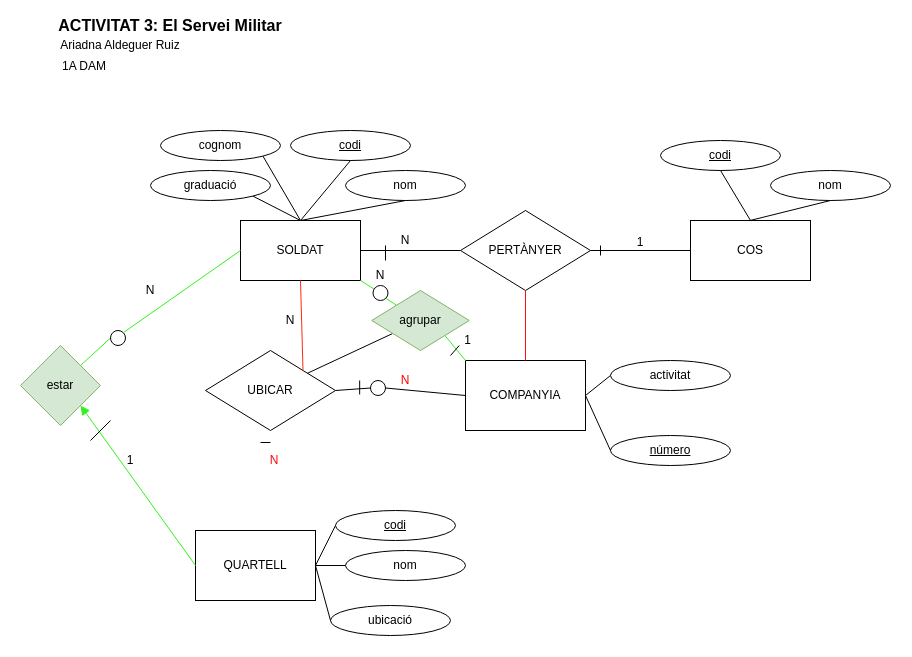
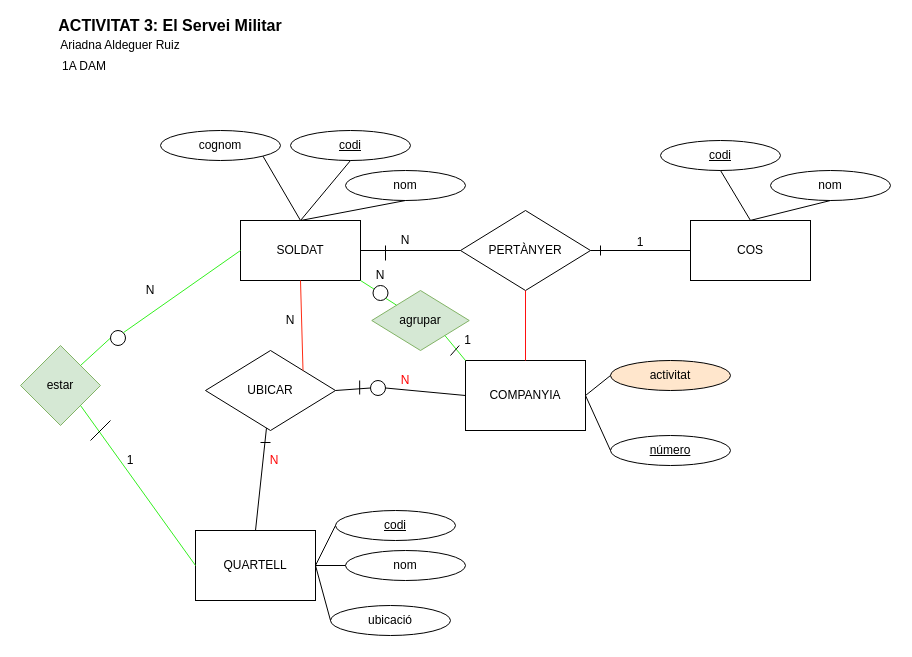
  <mxCell id="0" />
  <mxCell id="1" parent="0" />
  <mxCell id="2" value="SOLDAT" style="rounded=0;whiteSpace=wrap;html=1;" parent="1" vertex="1"><mxGeometry x="240" y="220" width="120" height="60" as="geometry" /></mxCell>
  <mxCell id="3" value="COS" style="rounded=0;whiteSpace=wrap;html=1;" parent="1" vertex="1"><mxGeometry x="690" y="220" width="120" height="60" as="geometry" /></mxCell>
  <mxCell id="4" value="COMPANYIA" style="rounded=0;whiteSpace=wrap;html=1;" parent="1" vertex="1"><mxGeometry x="465" y="360" width="120" height="70" as="geometry" /></mxCell>
  <mxCell id="5" value="PERTÀNYER" style="rhombus;whiteSpace=wrap;html=1;" parent="1" vertex="1"><mxGeometry x="460" y="210" width="130" height="80" as="geometry" /></mxCell>
  <mxCell id="6" value="" style="endArrow=none;html=1;entryX=0;entryY=0.5;entryDx=0;entryDy=0;exitX=1;exitY=0.5;exitDx=0;exitDy=0;" parent="1" source="2" target="5" edge="1"><mxGeometry width="50" height="50" relative="1" as="geometry"><mxPoint x="500" y="500" as="sourcePoint" /><mxPoint x="550" y="450" as="targetPoint" /></mxGeometry></mxCell>
  <mxCell id="7" value="" style="endArrow=none;html=1;entryX=0.5;entryY=0;entryDx=0;entryDy=0;exitX=0.5;exitY=1;exitDx=0;exitDy=0;fillColor=#f8cecc;strokeColor=#FF0F0F;" parent="1" source="5" target="4" edge="1"><mxGeometry width="50" height="50" relative="1" as="geometry"><mxPoint x="500" y="500" as="sourcePoint" /><mxPoint x="550" y="450" as="targetPoint" /></mxGeometry></mxCell>
  <mxCell id="8" value="" style="endArrow=none;html=1;entryX=0;entryY=0.5;entryDx=0;entryDy=0;exitX=1;exitY=0.5;exitDx=0;exitDy=0;" parent="1" source="5" target="3" edge="1"><mxGeometry width="50" height="50" relative="1" as="geometry"><mxPoint x="535" y="300" as="sourcePoint" /><mxPoint x="535" y="370" as="targetPoint" /></mxGeometry></mxCell>
  <mxCell id="9" value="nom" style="ellipse;whiteSpace=wrap;html=1;" parent="1" vertex="1"><mxGeometry x="345" y="170" width="120" height="30" as="geometry" /></mxCell>
  <mxCell id="10" value="&lt;u&gt;codi&lt;/u&gt;" style="ellipse;whiteSpace=wrap;html=1;" parent="1" vertex="1"><mxGeometry x="290" y="130" width="120" height="30" as="geometry" /></mxCell>
  <mxCell id="11" value="cognom" style="ellipse;whiteSpace=wrap;html=1;" parent="1" vertex="1"><mxGeometry x="160" y="130" width="120" height="30" as="geometry" /></mxCell>
- <mxCell id="12" value="graduació" style="ellipse;whiteSpace=wrap;html=1;" parent="1" vertex="1"><mxGeometry x="150" y="170" width="120" height="30" as="geometry" /></mxCell>
  <mxCell id="13" value="&lt;u&gt;codi&lt;/u&gt;" style="ellipse;whiteSpace=wrap;html=1;" parent="1" vertex="1"><mxGeometry x="660" y="140" width="120" height="30" as="geometry" /></mxCell>
  <mxCell id="14" value="nom" style="ellipse;whiteSpace=wrap;html=1;" parent="1" vertex="1"><mxGeometry x="770" y="170" width="120" height="30" as="geometry" /></mxCell>
- <mxCell id="15" value="activitat" style="ellipse;whiteSpace=wrap;html=1;" parent="1" vertex="1"><mxGeometry x="610" y="360" width="120" height="30" as="geometry" /></mxCell>
+ <mxCell id="15" value="activitat" style="ellipse;whiteSpace=wrap;html=1;fillColor=#ffe6cc;" parent="1" vertex="1"><mxGeometry x="610" y="360" width="120" height="30" as="geometry" /></mxCell>
  <mxCell id="16" value="&lt;u&gt;número&lt;/u&gt;" style="ellipse;whiteSpace=wrap;html=1;" parent="1" vertex="1"><mxGeometry x="610" y="435" width="120" height="30" as="geometry" /></mxCell>
  <mxCell id="17" value="" style="endArrow=none;html=1;entryX=0;entryY=0.5;entryDx=0;entryDy=0;exitX=1;exitY=0.5;exitDx=0;exitDy=0;" parent="1" source="4" target="15" edge="1"><mxGeometry width="50" height="50" relative="1" as="geometry"><mxPoint x="535" y="300" as="sourcePoint" /><mxPoint x="535" y="370" as="targetPoint" /></mxGeometry></mxCell>
  <mxCell id="18" value="" style="endArrow=none;html=1;entryX=0;entryY=0.5;entryDx=0;entryDy=0;exitX=1;exitY=0.5;exitDx=0;exitDy=0;" parent="1" source="4" target="16" edge="1"><mxGeometry width="50" height="50" relative="1" as="geometry"><mxPoint x="545" y="310" as="sourcePoint" /><mxPoint x="545" y="380" as="targetPoint" /></mxGeometry></mxCell>
  <mxCell id="19" value="" style="endArrow=none;html=1;entryX=0.5;entryY=0;entryDx=0;entryDy=0;exitX=0.5;exitY=1;exitDx=0;exitDy=0;" parent="1" source="13" target="3" edge="1"><mxGeometry width="50" height="50" relative="1" as="geometry"><mxPoint x="769.5" y="190" as="sourcePoint" /><mxPoint x="769.5" y="260" as="targetPoint" /></mxGeometry></mxCell>
  <mxCell id="20" value="" style="endArrow=none;html=1;entryX=0.5;entryY=1;entryDx=0;entryDy=0;exitX=0.5;exitY=1;exitDx=0;exitDy=0;" parent="1" target="14" edge="1"><mxGeometry width="50" height="50" relative="1" as="geometry"><mxPoint x="749.5" y="220" as="sourcePoint" /><mxPoint x="749.5" y="290" as="targetPoint" /></mxGeometry></mxCell>
  <mxCell id="21" value="" style="endArrow=none;html=1;entryX=0.5;entryY=1;entryDx=0;entryDy=0;exitX=0.5;exitY=0;exitDx=0;exitDy=0;" parent="1" source="2" target="9" edge="1"><mxGeometry width="50" height="50" relative="1" as="geometry"><mxPoint x="535" y="300" as="sourcePoint" /><mxPoint x="535" y="370" as="targetPoint" /></mxGeometry></mxCell>
  <mxCell id="22" value="" style="endArrow=none;html=1;entryX=0.5;entryY=1;entryDx=0;entryDy=0;exitX=0.5;exitY=0;exitDx=0;exitDy=0;" parent="1" source="2" target="10" edge="1"><mxGeometry width="50" height="50" relative="1" as="geometry"><mxPoint x="310" y="220" as="sourcePoint" /><mxPoint x="545" y="380" as="targetPoint" /></mxGeometry></mxCell>
  <mxCell id="23" value="" style="endArrow=none;html=1;entryX=1;entryY=1;entryDx=0;entryDy=0;exitX=0.5;exitY=0;exitDx=0;exitDy=0;" parent="1" source="2" target="11" edge="1"><mxGeometry width="50" height="50" relative="1" as="geometry"><mxPoint x="555" y="320" as="sourcePoint" /><mxPoint x="555" y="390" as="targetPoint" /></mxGeometry></mxCell>
- <mxCell id="24" value="" style="endArrow=none;html=1;entryX=1;entryY=1;entryDx=0;entryDy=0;exitX=0.5;exitY=0;exitDx=0;exitDy=0;" parent="1" source="2" target="12" edge="1"><mxGeometry width="50" height="50" relative="1" as="geometry"><mxPoint x="330" y="220" as="sourcePoint" /><mxPoint x="565" y="400" as="targetPoint" /></mxGeometry></mxCell>
  <mxCell id="25" value="UBICAR" style="rhombus;whiteSpace=wrap;html=1;" parent="1" vertex="1"><mxGeometry x="205" y="350" width="130" height="80" as="geometry" /></mxCell>
  <mxCell id="26" value="QUARTELL" style="rounded=0;whiteSpace=wrap;html=1;" parent="1" vertex="1"><mxGeometry x="195" y="530" width="120" height="70" as="geometry" /></mxCell>
  <mxCell id="27" value="" style="endArrow=none;html=1;entryX=1;entryY=0;entryDx=0;entryDy=0;exitX=0.5;exitY=1;exitDx=0;exitDy=0;fillColor=#f8cecc;strokeColor=#FF2C14;" parent="1" source="2" target="25" edge="1"><mxGeometry width="50" height="50" relative="1" as="geometry"><mxPoint x="535" y="300" as="sourcePoint" /><mxPoint x="535" y="370" as="targetPoint" /></mxGeometry></mxCell>
- <mxCell id="28" value="" style="endArrow=none;html=1;" parent="1" source="25" target="47" edge="1"><mxGeometry width="50" height="50" relative="1" as="geometry"><mxPoint x="370" y="370" as="sourcePoint" /><mxPoint x="370" y="440" as="targetPoint" /></mxGeometry></mxCell>
+ <mxCell id="28" value="" style="endArrow=none;html=1;entryX=0.5;entryY=0;entryDx=0;entryDy=0;" parent="1" source="25" target="26" edge="1"><mxGeometry width="50" height="50" relative="1" as="geometry"><mxPoint x="370" y="370" as="sourcePoint" /><mxPoint x="370" y="440" as="targetPoint" /></mxGeometry></mxCell>
  <mxCell id="29" value="" style="endArrow=none;html=1;entryX=1;entryY=0.5;entryDx=0;entryDy=0;exitX=0;exitY=0.5;exitDx=0;exitDy=0;" parent="1" source="53" target="25" edge="1"><mxGeometry width="50" height="50" relative="1" as="geometry"><mxPoint x="555" y="320" as="sourcePoint" /><mxPoint x="555" y="390" as="targetPoint" /></mxGeometry></mxCell>
  <mxCell id="30" value="&lt;u&gt;codi&lt;/u&gt;" style="ellipse;whiteSpace=wrap;html=1;" parent="1" vertex="1"><mxGeometry x="335" y="510" width="120" height="30" as="geometry" /></mxCell>
  <mxCell id="31" value="nom" style="ellipse;whiteSpace=wrap;html=1;" parent="1" vertex="1"><mxGeometry x="345" y="550" width="120" height="30" as="geometry" /></mxCell>
  <mxCell id="32" value="ubicació" style="ellipse;whiteSpace=wrap;html=1;" parent="1" vertex="1"><mxGeometry x="330" y="605" width="120" height="30" as="geometry" /></mxCell>
  <mxCell id="33" value="" style="endArrow=none;html=1;entryX=0;entryY=0.5;entryDx=0;entryDy=0;exitX=1;exitY=0.5;exitDx=0;exitDy=0;" parent="1" source="26" target="30" edge="1"><mxGeometry width="50" height="50" relative="1" as="geometry"><mxPoint x="380" y="455" as="sourcePoint" /><mxPoint x="175" y="455" as="targetPoint" /></mxGeometry></mxCell>
  <mxCell id="34" value="" style="endArrow=none;html=1;entryX=0;entryY=0.5;entryDx=0;entryDy=0;exitX=1;exitY=0.5;exitDx=0;exitDy=0;" parent="1" source="26" target="31" edge="1"><mxGeometry width="50" height="50" relative="1" as="geometry"><mxPoint x="390" y="465" as="sourcePoint" /><mxPoint x="185" y="465" as="targetPoint" /></mxGeometry></mxCell>
  <mxCell id="35" value="" style="endArrow=none;html=1;entryX=1;entryY=0.5;entryDx=0;entryDy=0;exitX=0;exitY=0.5;exitDx=0;exitDy=0;" parent="1" source="32" target="26" edge="1"><mxGeometry width="50" height="50" relative="1" as="geometry"><mxPoint x="400" y="475" as="sourcePoint" /><mxPoint x="195" y="475" as="targetPoint" /></mxGeometry></mxCell>
  <mxCell id="36" value="&lt;font color=&quot;#ff0808&quot;&gt;N&lt;/font&gt;" style="text;html=1;strokeColor=none;fillColor=none;align=center;verticalAlign=middle;whiteSpace=wrap;rounded=0;" parent="1" vertex="1"><mxGeometry x="254" y="450" width="40" height="20" as="geometry" /></mxCell>
  <mxCell id="37" value="" style="endArrow=none;html=1;" parent="1" edge="1"><mxGeometry width="50" height="50" relative="1" as="geometry"><mxPoint x="260" y="442" as="sourcePoint" /><mxPoint x="270" y="442" as="targetPoint" /></mxGeometry></mxCell>
  <mxCell id="38" value="&lt;font color=&quot;#ff0303&quot;&gt;N&lt;/font&gt;" style="text;html=1;strokeColor=none;fillColor=none;align=center;verticalAlign=middle;whiteSpace=wrap;rounded=0;" parent="1" vertex="1"><mxGeometry x="385" y="370" width="40" height="20" as="geometry" /></mxCell>
  <mxCell id="39" value="" style="endArrow=none;html=1;" parent="1" edge="1"><mxGeometry width="50" height="50" relative="1" as="geometry"><mxPoint x="359.17" y="394" as="sourcePoint" /><mxPoint x="359.17" y="380" as="targetPoint" /></mxGeometry></mxCell>
  <mxCell id="40" value="N" style="text;html=1;strokeColor=none;fillColor=none;align=center;verticalAlign=middle;whiteSpace=wrap;rounded=0;" parent="1" vertex="1"><mxGeometry x="385" y="230" width="40" height="20" as="geometry" /></mxCell>
  <mxCell id="41" value="" style="endArrow=none;html=1;entryX=0;entryY=0.75;entryDx=0;entryDy=0;" parent="1" target="40" edge="1"><mxGeometry width="50" height="50" relative="1" as="geometry"><mxPoint x="385" y="260" as="sourcePoint" /><mxPoint x="540" y="350" as="targetPoint" /></mxGeometry></mxCell>
  <mxCell id="42" value="" style="endArrow=none;html=1;" parent="1" edge="1"><mxGeometry width="50" height="50" relative="1" as="geometry"><mxPoint x="600" y="255" as="sourcePoint" /><mxPoint x="600" y="245" as="targetPoint" /></mxGeometry></mxCell>
  <mxCell id="43" value="&lt;b style=&quot;font-size: 16px;&quot;&gt;ACTIVITAT 3: El Servei Militar&lt;/b&gt;" style="text;html=1;strokeColor=none;fillColor=none;align=center;verticalAlign=middle;whiteSpace=wrap;rounded=0;fontSize=16;" parent="1" vertex="1"><mxGeometry x="40" y="20" width="260" height="10" as="geometry" /></mxCell>
  <mxCell id="44" value="Ariadna Aldeguer Ruiz" style="text;html=1;strokeColor=none;fillColor=none;align=center;verticalAlign=middle;whiteSpace=wrap;rounded=0;" parent="1" vertex="1"><mxGeometry x="20" y="40" width="200" height="10" as="geometry" /></mxCell>
  <mxCell id="45" value="1A DAM" style="text;html=1;strokeColor=none;fillColor=none;align=left;verticalAlign=middle;whiteSpace=wrap;rounded=0;" parent="1" vertex="1"><mxGeometry x="60" y="56" width="70" height="20" as="geometry" /></mxCell>
  <mxCell id="46" value="" style="endArrow=none;html=1;entryX=1;entryY=1;entryDx=0;entryDy=0;fillColor=#d5e8d4;strokeColor=#34F01F;startArrow=none;startFill=0;endSize=7;strokeWidth=1;startSize=9;" parent="1" source="65" target="2" edge="1"><mxGeometry width="50" height="50" relative="1" as="geometry"><mxPoint x="390" y="310" as="sourcePoint" /><mxPoint x="510" y="510" as="targetPoint" /></mxGeometry></mxCell>
  <mxCell id="47" value="agrupar" style="rhombus;whiteSpace=wrap;html=1;fillColor=#d5e8d4;strokeColor=#82b366;" parent="1" vertex="1"><mxGeometry x="371.25" y="290" width="97.5" height="60" as="geometry" /></mxCell>
  <mxCell id="48" value="" style="endArrow=none;html=1;entryX=1;entryY=1;entryDx=0;entryDy=0;fillColor=#d5e8d4;strokeColor=#34F01F;exitX=0;exitY=0;exitDx=0;exitDy=0;" parent="1" source="4" target="47" edge="1"><mxGeometry width="50" height="50" relative="1" as="geometry"><mxPoint x="400" y="320" as="sourcePoint" /><mxPoint x="370" y="290" as="targetPoint" /></mxGeometry></mxCell>
  <mxCell id="49" value="N" style="text;html=1;strokeColor=none;fillColor=none;align=center;verticalAlign=middle;whiteSpace=wrap;rounded=0;" parent="1" vertex="1"><mxGeometry x="360" y="265" width="40" height="20" as="geometry" /></mxCell>
  <mxCell id="50" value="1" style="text;html=1;strokeColor=none;fillColor=none;align=center;verticalAlign=middle;whiteSpace=wrap;rounded=0;" parent="1" vertex="1"><mxGeometry x="445" y="330" width="45" height="20" as="geometry" /></mxCell>
  <mxCell id="51" value="" style="endArrow=none;html=1;" parent="1" edge="1"><mxGeometry width="50" height="50" relative="1" as="geometry"><mxPoint x="458.75" y="345" as="sourcePoint" /><mxPoint x="450" y="355" as="targetPoint" /></mxGeometry></mxCell>
  <mxCell id="52" value="1" style="text;html=1;strokeColor=none;fillColor=none;align=center;verticalAlign=middle;whiteSpace=wrap;rounded=0;" parent="1" vertex="1"><mxGeometry x="620" y="232" width="40" height="20" as="geometry" /></mxCell>
  <mxCell id="53" value="" style="ellipse;whiteSpace=wrap;html=1;aspect=fixed;" parent="1" vertex="1"><mxGeometry x="370" y="380" width="15" height="15" as="geometry" /></mxCell>
  <mxCell id="54" value="" style="endArrow=none;html=1;entryX=1;entryY=0.5;entryDx=0;entryDy=0;exitX=0;exitY=0.5;exitDx=0;exitDy=0;" parent="1" source="4" target="53" edge="1"><mxGeometry width="50" height="50" relative="1" as="geometry"><mxPoint x="465" y="395" as="sourcePoint" /><mxPoint x="280" y="395" as="targetPoint" /></mxGeometry></mxCell>
  <mxCell id="55" value="estar" style="rhombus;whiteSpace=wrap;html=1;fillColor=#d5e8d4;strokeColor=#82b366;" parent="1" vertex="1"><mxGeometry x="20" y="345" width="80" height="80" as="geometry" /></mxCell>
  <mxCell id="56" value="" style="endArrow=none;html=1;entryX=1;entryY=0;entryDx=0;entryDy=0;fillColor=#d5e8d4;strokeColor=#34F01F;startArrow=none;startFill=0;endSize=7;strokeWidth=1;startSize=9;exitX=0;exitY=0.5;exitDx=0;exitDy=0;" parent="1" source="61" target="55" edge="1"><mxGeometry width="50" height="50" relative="1" as="geometry"><mxPoint x="406.6" y="314.4" as="sourcePoint" /><mxPoint x="370" y="290" as="targetPoint" /></mxGeometry></mxCell>
- <mxCell id="57" value="" style="endArrow=block;html=1;entryX=1;entryY=1;entryDx=0;entryDy=0;fillColor=#d5e8d4;strokeColor=#34F01F;startArrow=none;startFill=0;endSize=7;strokeWidth=1;startSize=9;exitX=0;exitY=0.5;exitDx=0;exitDy=0;" parent="1" source="26" target="55" edge="1"><mxGeometry width="50" height="50" relative="1" as="geometry"><mxPoint x="416.6" y="324.4" as="sourcePoint" /><mxPoint x="380" y="300" as="targetPoint" /></mxGeometry></mxCell>
+ <mxCell id="57" value="" style="endArrow=none;html=1;entryX=1;entryY=1;entryDx=0;entryDy=0;fillColor=#d5e8d4;strokeColor=#34F01F;startArrow=none;startFill=0;endSize=7;strokeWidth=1;startSize=9;exitX=0;exitY=0.5;exitDx=0;exitDy=0;" parent="1" source="26" target="55" edge="1"><mxGeometry width="50" height="50" relative="1" as="geometry"><mxPoint x="416.6" y="324.4" as="sourcePoint" /><mxPoint x="380" y="300" as="targetPoint" /></mxGeometry></mxCell>
  <mxCell id="58" value="1" style="text;html=1;strokeColor=none;fillColor=none;align=center;verticalAlign=middle;whiteSpace=wrap;rounded=0;" parent="1" vertex="1"><mxGeometry x="110" y="450" width="40" height="20" as="geometry" /></mxCell>
  <mxCell id="59" value="N" style="text;html=1;strokeColor=none;fillColor=none;align=center;verticalAlign=middle;whiteSpace=wrap;rounded=0;" parent="1" vertex="1"><mxGeometry x="130" y="280" width="40" height="20" as="geometry" /></mxCell>
  <mxCell id="60" value="" style="endArrow=none;html=1;" parent="1" edge="1"><mxGeometry width="50" height="50" relative="1" as="geometry"><mxPoint x="90" y="440" as="sourcePoint" /><mxPoint x="110" y="420" as="targetPoint" /></mxGeometry></mxCell>
  <mxCell id="61" value="" style="ellipse;whiteSpace=wrap;html=1;aspect=fixed;" parent="1" vertex="1"><mxGeometry x="110" y="330" width="15" height="15" as="geometry" /></mxCell>
  <mxCell id="62" value="" style="endArrow=none;html=1;entryX=1;entryY=0;entryDx=0;entryDy=0;fillColor=#d5e8d4;strokeColor=#34F01F;startArrow=none;startFill=0;endSize=7;strokeWidth=1;startSize=9;exitX=0;exitY=0.5;exitDx=0;exitDy=0;" parent="1" source="2" target="61" edge="1"><mxGeometry width="50" height="50" relative="1" as="geometry"><mxPoint x="240" y="250" as="sourcePoint" /><mxPoint x="80" y="365" as="targetPoint" /></mxGeometry></mxCell>
  <mxCell id="63" style="edgeStyle=orthogonalEdgeStyle;rounded=0;orthogonalLoop=1;jettySize=auto;html=1;exitX=0.5;exitY=1;exitDx=0;exitDy=0;startArrow=none;startFill=0;startSize=9;endSize=7;strokeColor=#FF2C14;strokeWidth=1;" parent="1" source="36" target="36" edge="1"><mxGeometry relative="1" as="geometry" /></mxCell>
  <mxCell id="64" value="N" style="text;html=1;strokeColor=none;fillColor=none;align=center;verticalAlign=middle;whiteSpace=wrap;rounded=0;" parent="1" vertex="1"><mxGeometry x="270" y="310" width="40" height="20" as="geometry" /></mxCell>
  <mxCell id="65" value="" style="ellipse;whiteSpace=wrap;html=1;aspect=fixed;" vertex="1" parent="1"><mxGeometry x="372.5" y="285" width="15" height="15" as="geometry" /></mxCell>
  <mxCell id="66" value="" style="endArrow=none;html=1;entryX=1;entryY=1;entryDx=0;entryDy=0;fillColor=#d5e8d4;strokeColor=#34F01F;startArrow=none;startFill=0;endSize=7;strokeWidth=1;startSize=9;" edge="1" parent="1" source="47" target="65"><mxGeometry width="50" height="50" relative="1" as="geometry"><mxPoint x="396.6" y="304.4" as="sourcePoint" /><mxPoint x="360" y="280" as="targetPoint" /></mxGeometry></mxCell>
